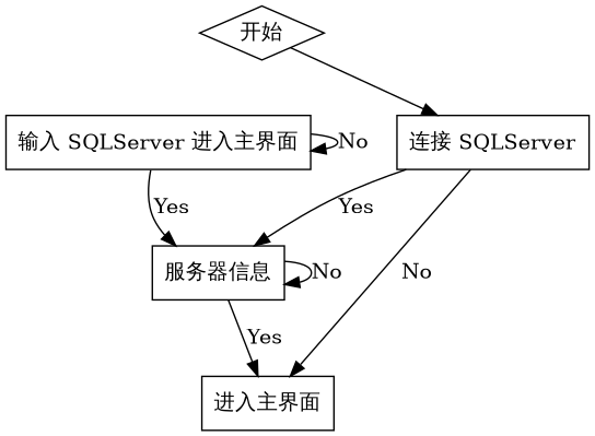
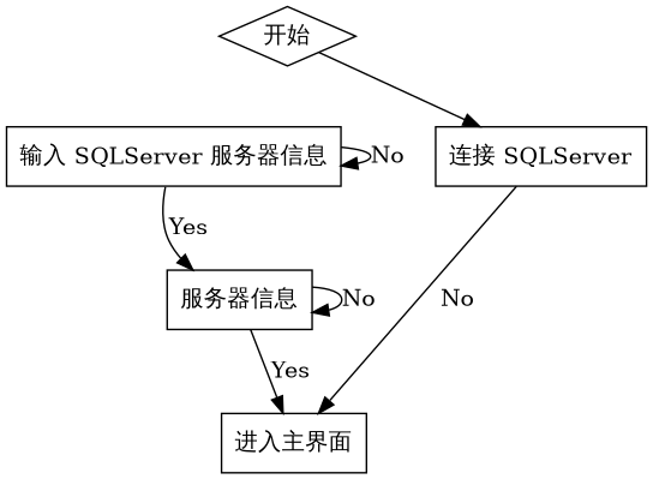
  digraph {
    rankdir=TB
    node [shape=box]
    lt1 [style=invisible shape=""]
    n2 [label="开始" shape=diamond]
    n3 [label="连接 SQLServer"]
-   n4 [label="输入 SQLServer 进入主界面"]
+   n4 [label="输入 SQLServer 服务器信息"]
    lt3 [style=invisible shape=""]
    n6 [label="服务器信息"]
    lt4 [style=invisible shape=""]
    n8 [label="进入主界面"]
    subgraph sub_1 {
      rank=same
      lt1
      n2
    }
    subgraph sub_2 {
      rank=same
      n3
      n4
    }
    subgraph sub_3 {
      rank=same
      lt3
      n6
    }
    subgraph sub_4 {
      rank=same
      lt4
      n8
    }
    lt1 -> n3 [style=invis]
    n2 -> n3
    n2 -> n4 [style=invis]
    n3 -> lt3 [style=invis]
-   n3 -> n6 [label=Yes]
    n3 -> n8 [label=No]
    n4 -> n4 [label=No]
    n4 -> n6 [style=invis]
    n4 -> n6 [label=Yes]
    lt3 -> lt4 [style=invis]
    n6 -> n6 [label=No]
    n6 -> n8 [style=invis]
    n6 -> n8 [label=Yes]
  }
